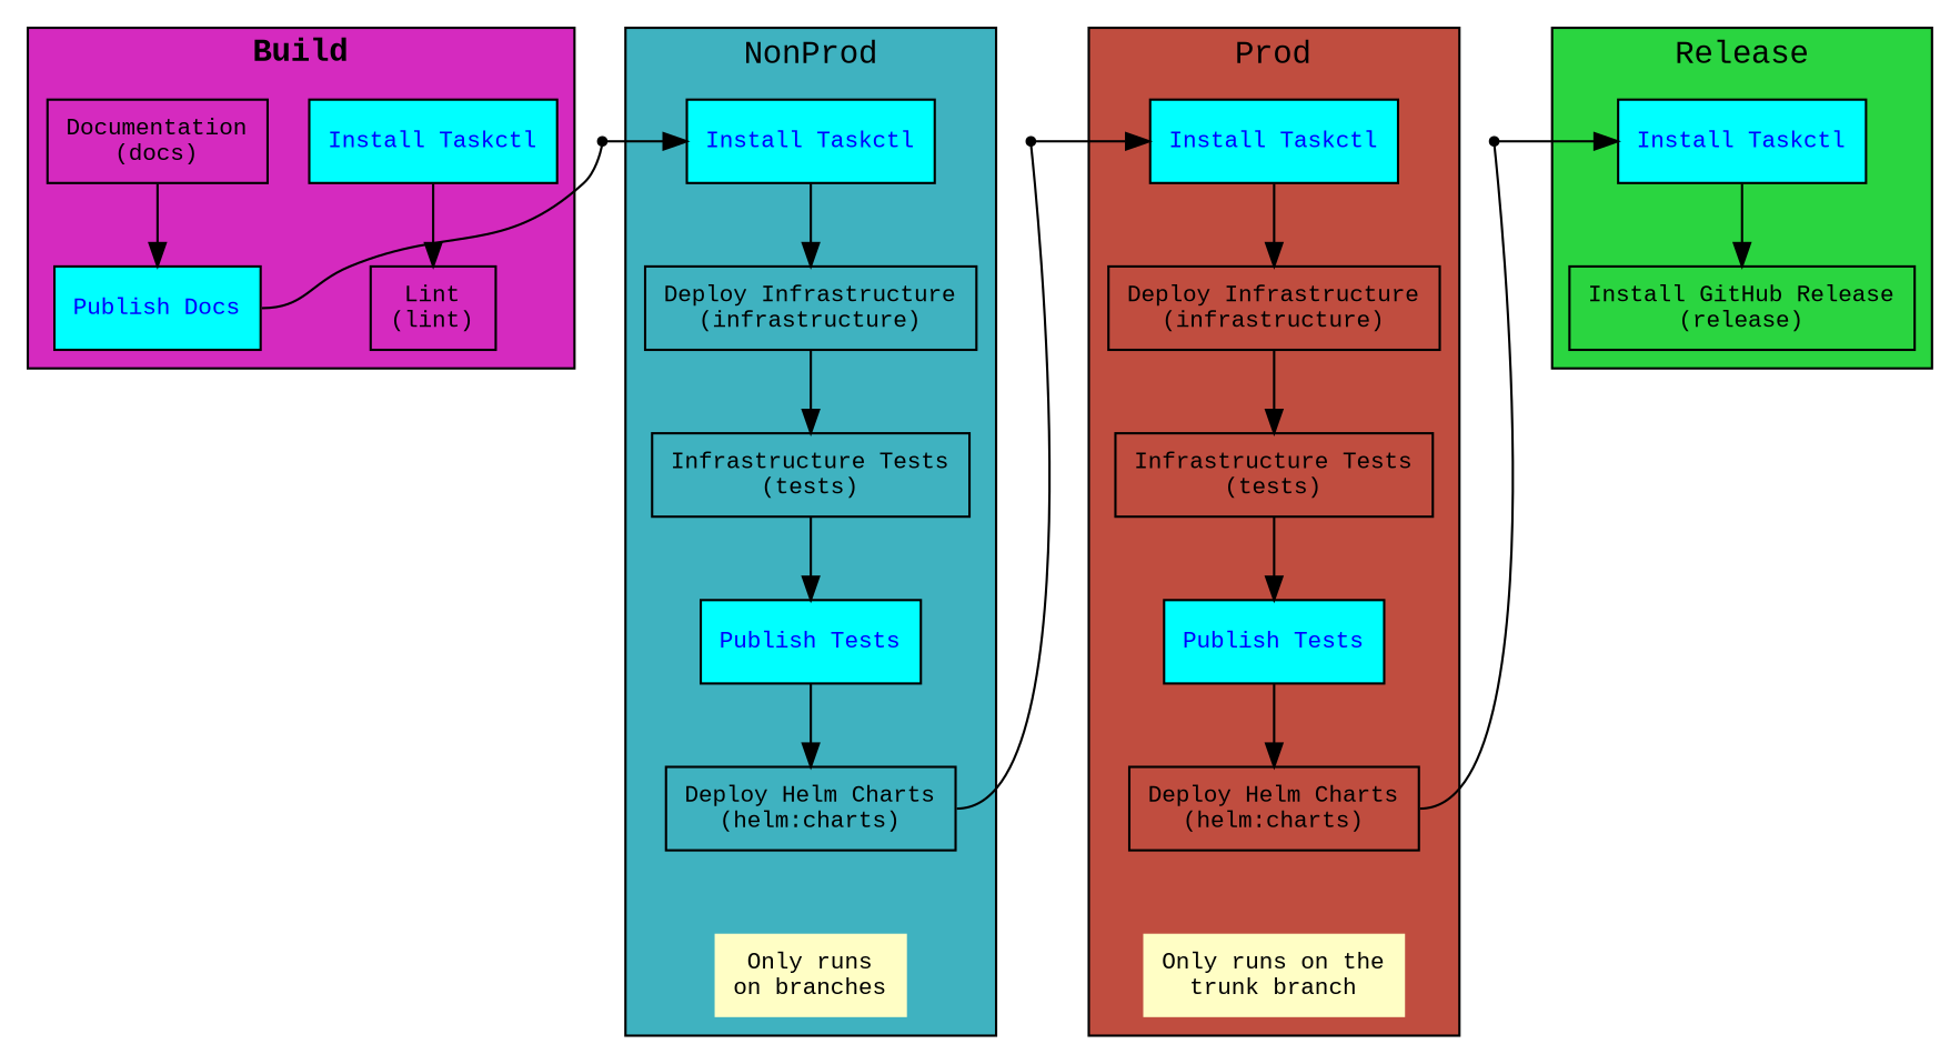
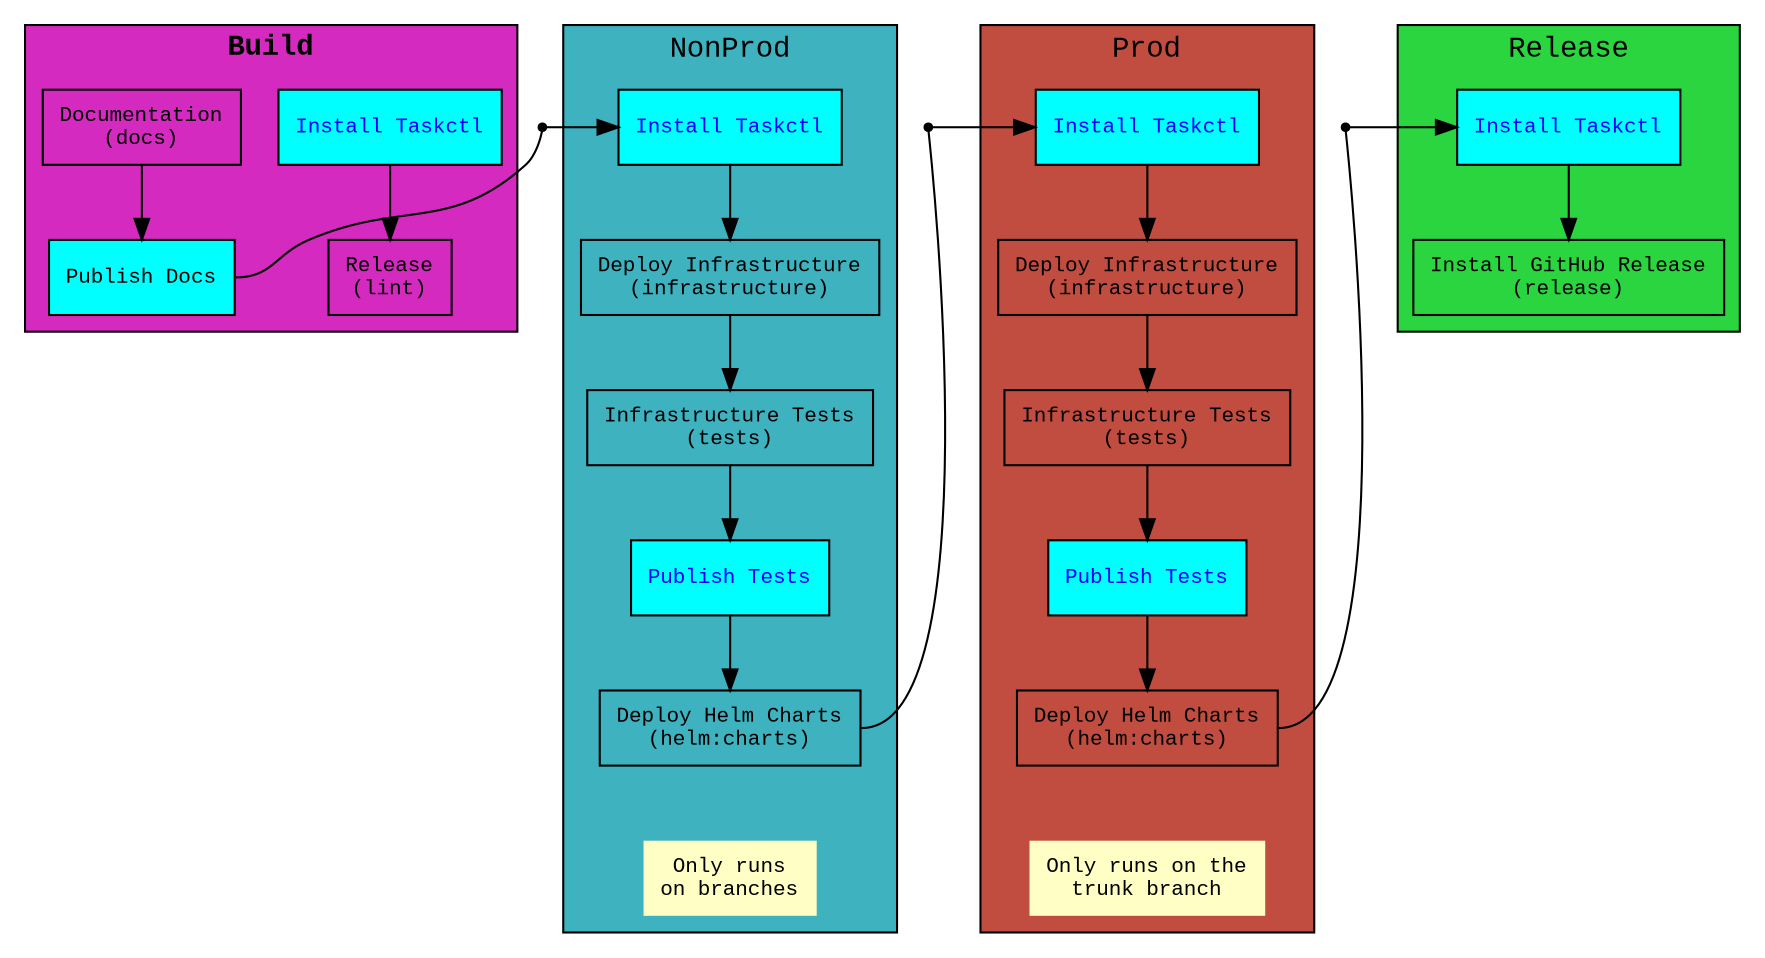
  digraph {
    fontname="Liberation Mono"
    node [fontname="Liberation Mono" fontsize=10 shape=box]
    edge [fontname="Liberation Mono"]
    n1 [fillcolor=cyan fontcolor=blue label="Install Taskctl" style=filled]
-   n2 [label="Lint\n(lint)"]
+   n2 [label="Release\n(lint)"]
    n3 [label="Documentation\n(docs)"]
-   n4 [fillcolor=cyan fontcolor=blue label="Publish Docs" style=filled]
+   n4 [fillcolor=cyan fontcolor=black label="Publish Docs" style=filled]
    n5 [fillcolor=cyan fontcolor=blue label="Install Taskctl" style=filled]
    n6 [label="Deploy Infrastructure\n(infrastructure)"]
    n7 [label="Infrastructure Tests\n(tests)"]
    n8 [fillcolor=cyan fontcolor=blue label="Publish Tests" style=filled]
    n9 [label="Deploy Helm Charts\n(helm:charts)"]
    n10 [fillcolor="#FFFEC5" label="Only runs\non branches" shape=none style=filled]
    n11 [fillcolor=cyan fontcolor=blue label="Install Taskctl" style=filled]
    n12 [label="Deploy Infrastructure\n(infrastructure)"]
    n13 [label="Infrastructure Tests\n(tests)"]
    n14 [fillcolor=cyan fontcolor=blue label="Publish Tests" style=filled]
    n15 [label="Deploy Helm Charts\n(helm:charts)"]
    n16 [fillcolor="#FFFEC5" label="Only runs on the\ntrunk branch" shape=none style=filled]
    n17 [fillcolor=cyan fontcolor=blue label="Install Taskctl" style=filled]
    n18 [label="Install GitHub Release\n(release)"]
    1 [shape=point]
    2 [shape=point]
    3 [shape=point]
    subgraph cluster_1 {
      fillcolor="#D52ABF"
      label=< <B>Build</B> >
      style=filled
      n1
      n2
      n3
      n4
    }
    subgraph cluster_2 {
      fillcolor="#3FB2C0"
      label=NonProd
      style=filled
      n5
      n6
      n7
      n8
      n9
      n10
    }
    subgraph cluster_3 {
      fillcolor="#C04D3F"
      label=Prod
      style=filled
      n11
      n12
      n13
      n14
      n15
      n16
    }
    subgraph cluster_4 {
      fillcolor="#2AD540"
      label=Release
      style=filled
      n17
      n18
    }
    n1 -> n2
    n3 -> n4
    n4 -> 1 [arrowhead=none constraint=false tailport=e]
    n5 -> n6
    n6 -> n7
    n7 -> n8
    n8 -> n9
    n9 -> n10 [style=invis]
    n9 -> 2 [arrowhead=none constraint=false tailport=e]
    n11 -> n12
    n12 -> n13
    n13 -> n14
    n14 -> n15
    n15 -> n16 [style=invis]
    n15 -> 3 [arrowhead=none constraint=false tailport=e]
    n17 -> n18
    1 -> n5 [constraint=false]
    2 -> n11 [constraint=false]
    3 -> n17 [constraint=false]
  }
